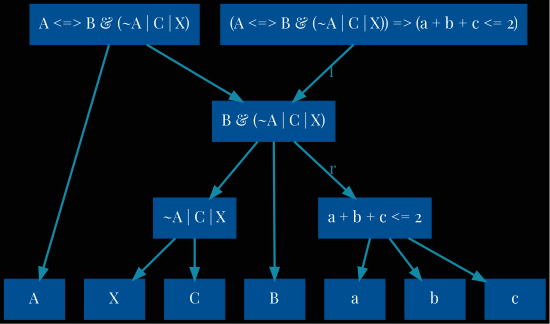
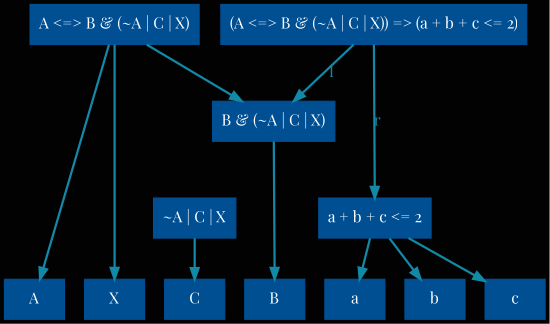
  digraph {
    bgcolor="#020202"
    fontname="Playfair Display"
    node [color="#004f93" fillcolor="#004f93" fontcolor="#ffffff" fontname="Playfair Display" shape=box style=filled]
    edge [color="#1289a7" fontcolor="#1289a7" fontname="Playfair Display" style=bold]
    n1 [label=A]
    n2 [label=B]
    n3 [label=C]
    n4 [label=X]
    n5 [label=a]
    n6 [label=b]
    n7 [label=c]
    n8 [label="(A <=> B & (~A | C | X)) => (a + b + c <= 2)"]
    n9 [label="a + b + c <= 2"]
    n10 [label="B & (~A | C | X)"]
    n11 [label="A <=> B & (~A | C | X)"]
    n12 [label="~A | C | X"]
    subgraph sub_1 {
      rank=same
      n1
      n2
      n3
      n4
      n5
      n6
      n7
    }
-   n10 -> n9 [label=r]
+   n8 -> n9 [label=r]
    n8 -> n10 [label=l]
    n9 -> n5
    n9 -> n6
    n9 -> n7
    n10 -> n2
-   n10 -> n12
    n11 -> n1
    n11 -> n10
    n12 -> n3
-   n12 -> n4
+   n11 -> n4
  }
